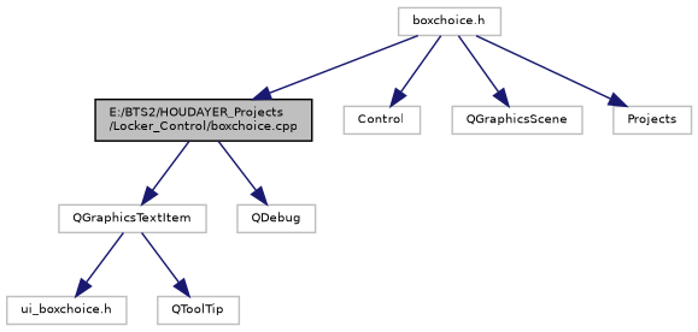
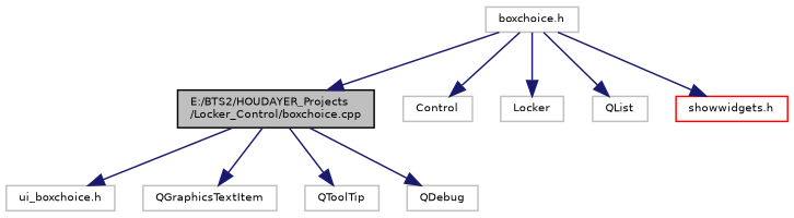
  digraph {
    node [color=grey75 fontname=Helvetica fontsize=7 shape=record]
    edge [color=midnightblue fontname=Helvetica fontsize=7 labelfontname=Helvetica labelfontsize=7 style=solid]
    n1 [color=black fillcolor=grey75 fontcolor=black height=0.2 label="E:/BTS2/HOUDAYER_Projects\l/Locker_Control/boxchoice.cpp" style=filled width=0.4]
    n2 [height=0.2 label="ui_boxchoice.h" width=0.4]
    n3 [height=0.2 label=QGraphicsTextItem width=0.4]
    n4 [height=0.2 label=QToolTip width=0.4]
    n5 [height=0.2 label=QDebug width=0.4]
    n6 [height=0.2 label="boxchoice.h" width=0.4]
    n7 [height=0.2 label=Control width=0.4]
-   n8 [height=0.2 label=QGraphicsScene width=0.4]
-   n9 [height=0.2 label=Projects width=0.4]
-   n3 -> n2
+   n8 [height=0.2 label=Locker width=0.4]
+   n9 [height=0.2 label=QList width=0.4]
+   n10 [color=red height=0.2 label="showwidgets.h" width=0.4]
+   n1 -> n2
    n1 -> n3
-   n3 -> n4
+   n1 -> n4
    n1 -> n5
    n6 -> n1
    n6 -> n7
    n6 -> n8
    n6 -> n9
+   n6 -> n10
  }
